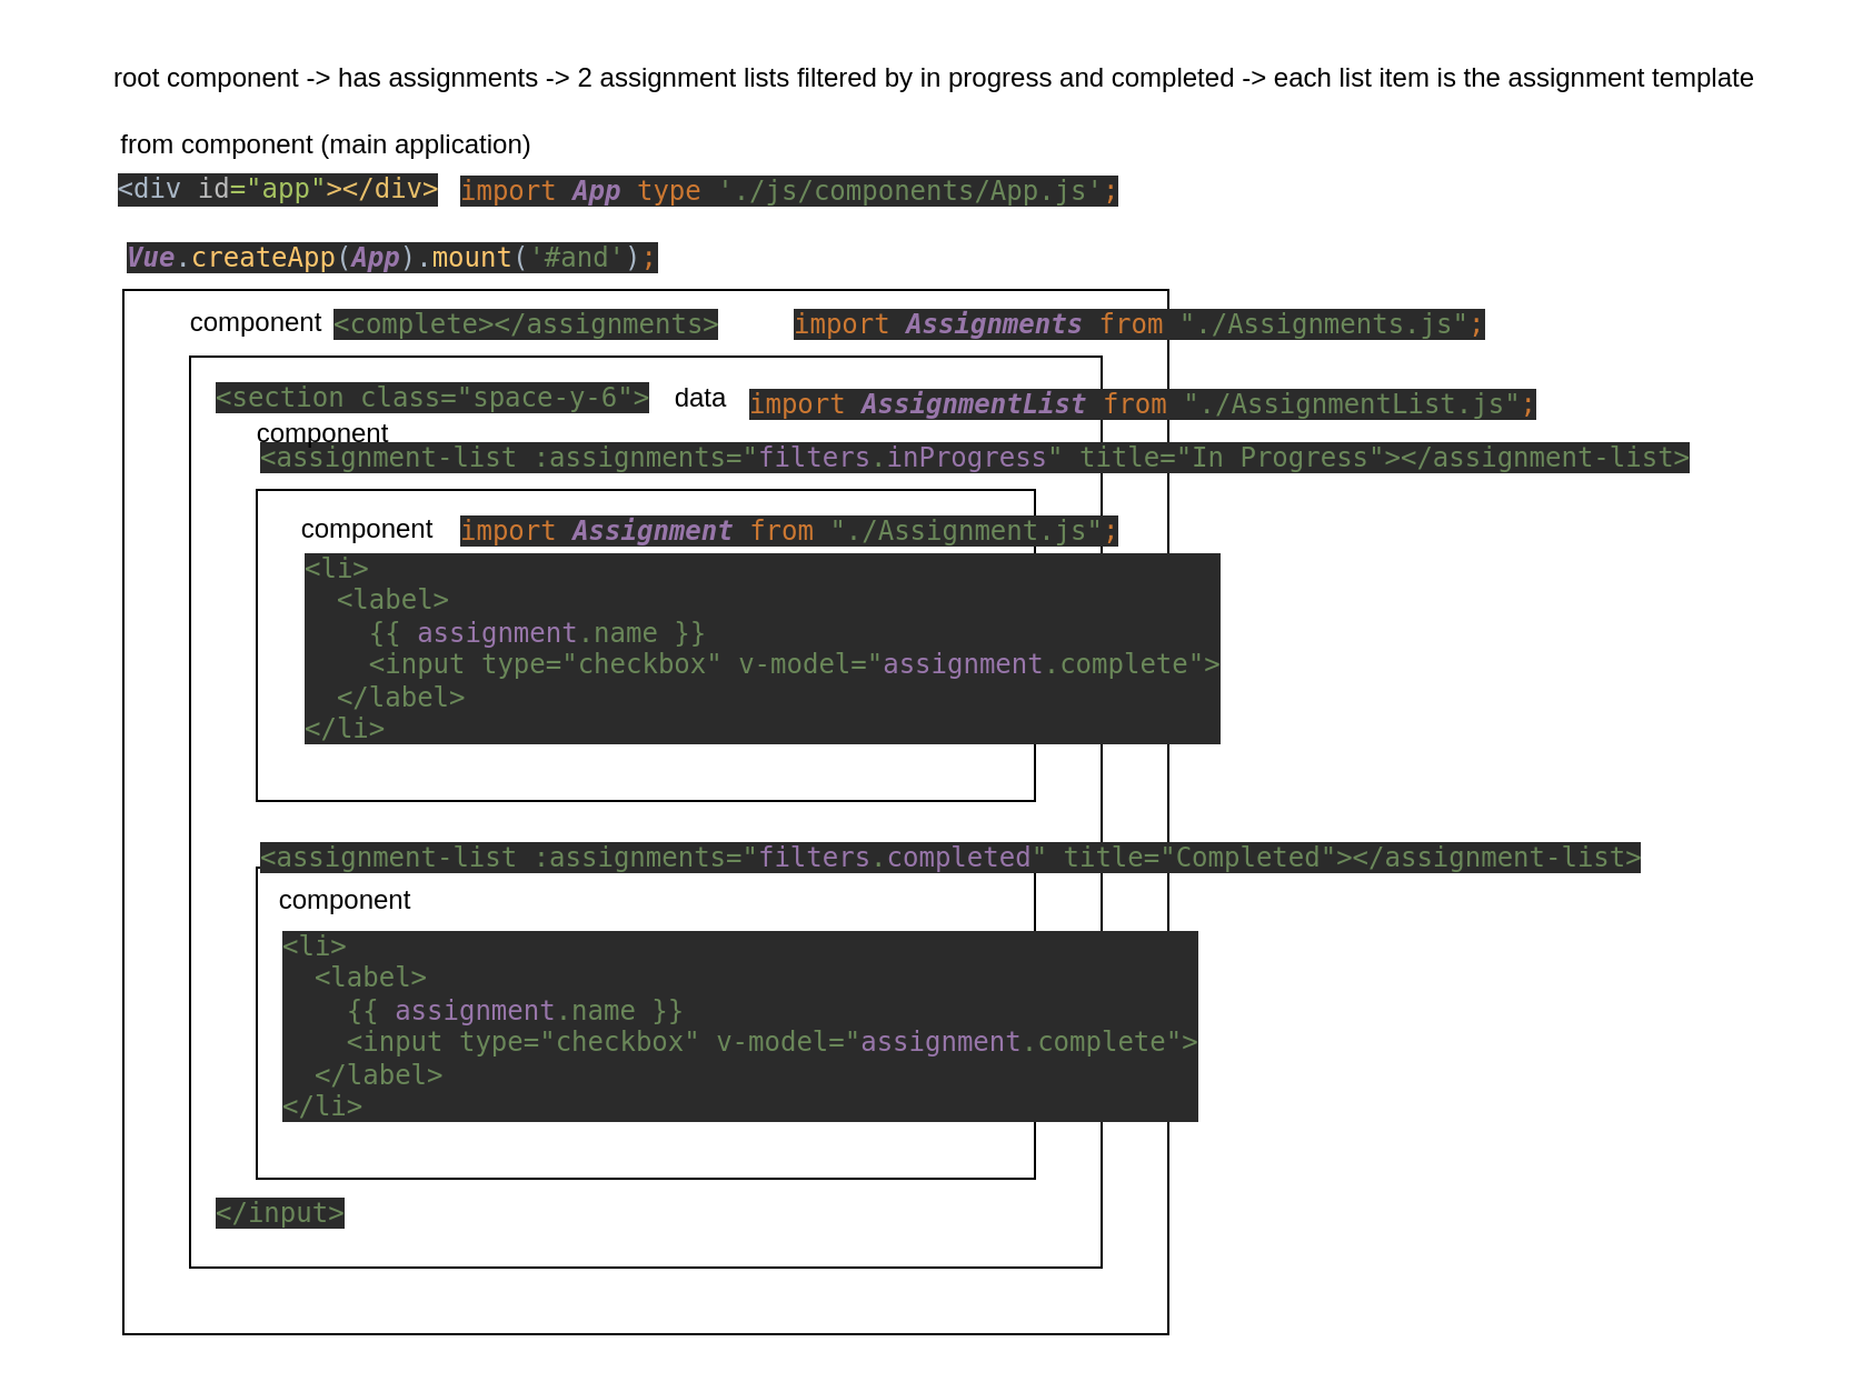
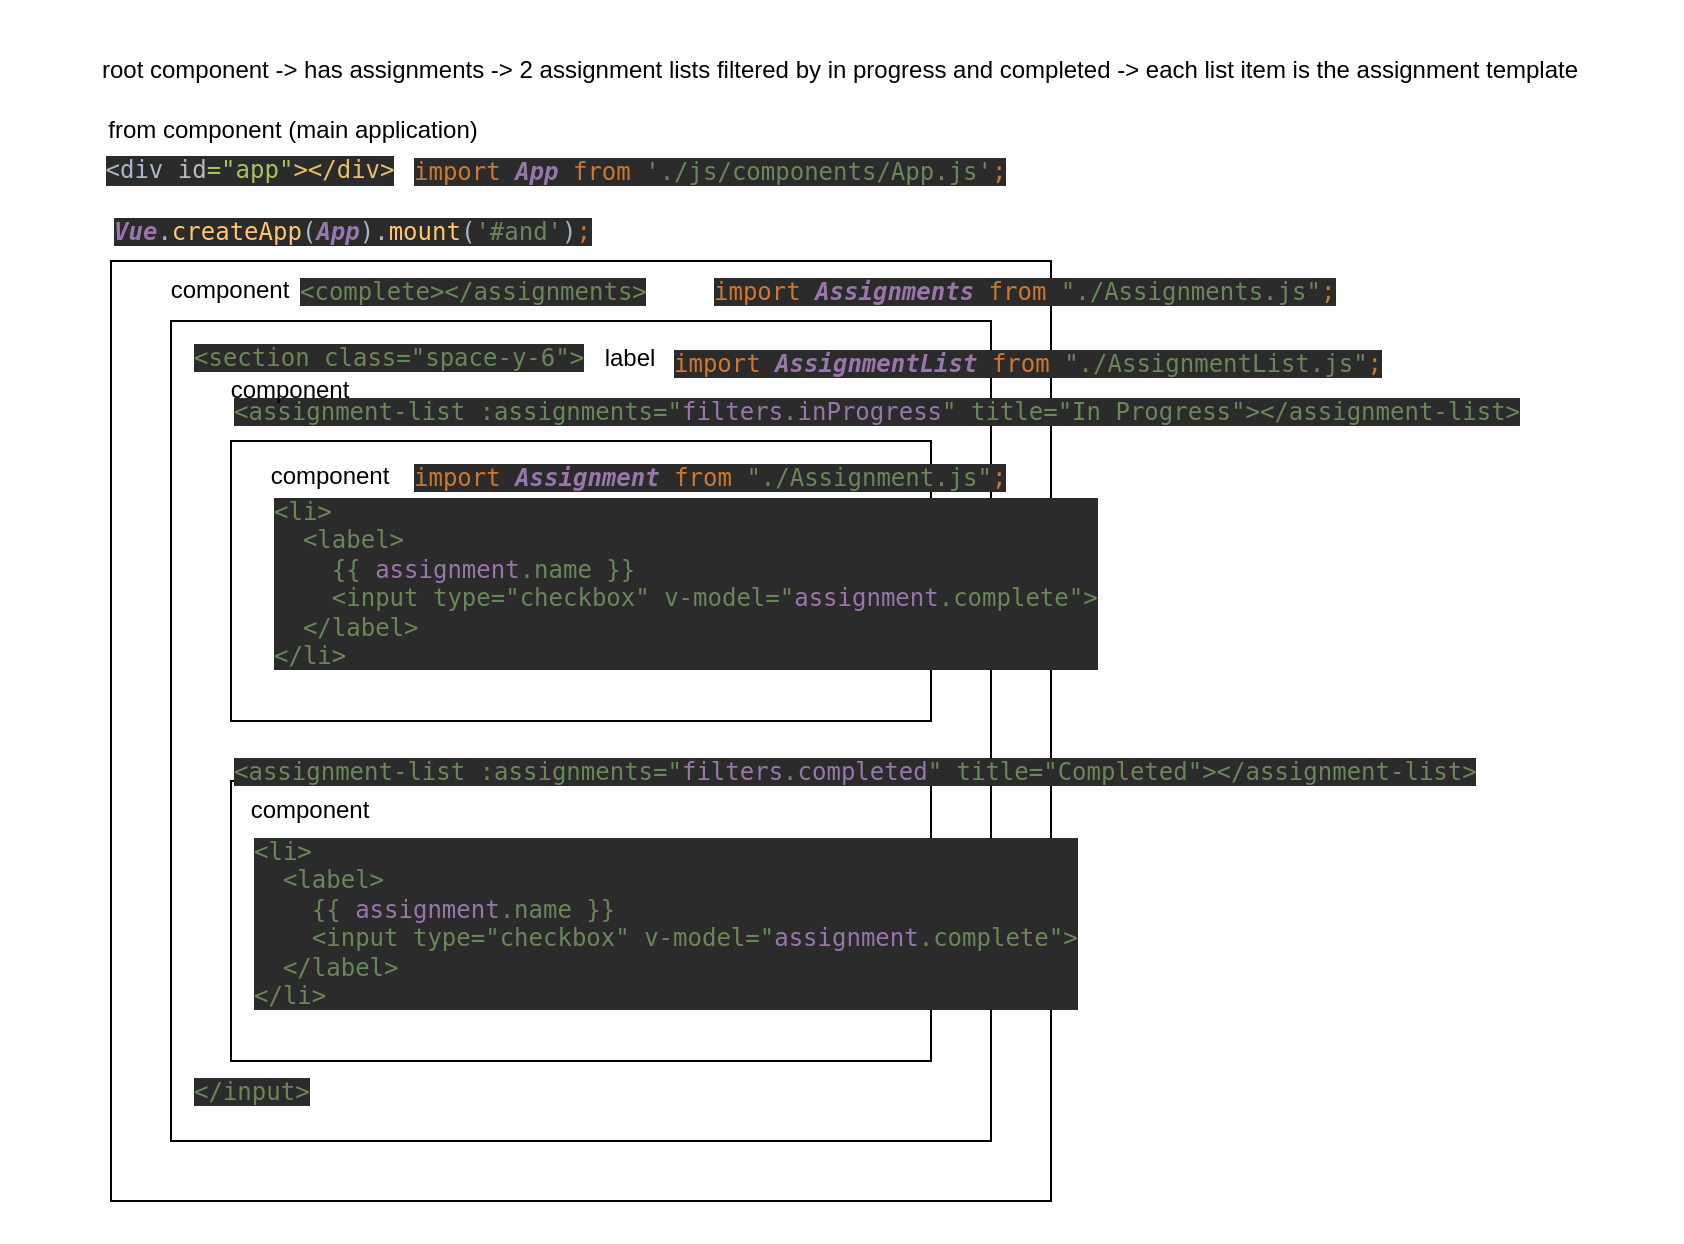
  <mxCell id="0" />
  <mxCell id="1" parent="0" />
  <mxCell id="2" value="" style="whiteSpace=wrap;html=1;aspect=fixed;" parent="1" vertex="1"><mxGeometry x="55" y="130" width="470" height="470" as="geometry" /></mxCell>
  <mxCell id="3" value="&lt;div style=&quot;background-color:#2b2b2b;color:#a9b7c6&quot;&gt;&lt;pre style=&quot;font-family:'JetBrains Mono',monospace;font-size:9,8pt;&quot;&gt;&amp;lt;div &lt;span style=&quot;color:#bababa;&quot;&gt;id&lt;/span&gt;&lt;span style=&quot;color:#a5c261;&quot;&gt;=&quot;app&quot;&lt;/span&gt;&lt;span style=&quot;color:#e8bf6a;&quot;&gt;&amp;gt;&amp;lt;/div&amp;gt;&lt;/span&gt;&lt;/pre&gt;&lt;/div&gt;" style="text;html=1;strokeColor=none;fillColor=none;align=center;verticalAlign=middle;whiteSpace=wrap;rounded=0;" parent="1" vertex="1"><mxGeometry x="95" y="70" width="60" height="30" as="geometry" /></mxCell>
- <mxCell id="4" value="&lt;div style=&quot;background-color:#2b2b2b;color:#a9b7c6&quot;&gt;&lt;pre style=&quot;font-family:'JetBrains Mono',monospace;font-size:9,8pt;&quot;&gt;&lt;span style=&quot;color:#cc7832;&quot;&gt;import &lt;/span&gt;&lt;span style=&quot;color:#9876aa;font-weight:bold;font-style:italic;&quot;&gt;App &lt;/span&gt;&lt;span style=&quot;color:#cc7832;&quot;&gt;type &lt;/span&gt;&lt;span style=&quot;color:#6a8759;&quot;&gt;'./js/components/App.js'&lt;/span&gt;&lt;span style=&quot;color:#cc7832;&quot;&gt;;&lt;/span&gt;&lt;/pre&gt;&lt;/div&gt;" style="text;whiteSpace=wrap;html=1;" parent="1" vertex="1"><mxGeometry x="205" y="60" width="330" height="60" as="geometry" /></mxCell>
+ <mxCell id="4" value="&lt;div style=&quot;background-color:#2b2b2b;color:#a9b7c6&quot;&gt;&lt;pre style=&quot;font-family:'JetBrains Mono',monospace;font-size:9,8pt;&quot;&gt;&lt;span style=&quot;color:#cc7832;&quot;&gt;import &lt;/span&gt;&lt;span style=&quot;color:#9876aa;font-weight:bold;font-style:italic;&quot;&gt;App &lt;/span&gt;&lt;span style=&quot;color:#cc7832;&quot;&gt;from &lt;/span&gt;&lt;span style=&quot;color:#6a8759;&quot;&gt;'./js/components/App.js'&lt;/span&gt;&lt;span style=&quot;color:#cc7832;&quot;&gt;;&lt;/span&gt;&lt;/pre&gt;&lt;/div&gt;" style="text;whiteSpace=wrap;html=1;" parent="1" vertex="1"><mxGeometry x="205" y="60" width="330" height="60" as="geometry" /></mxCell>
  <mxCell id="5" value="&lt;div style=&quot;background-color:#2b2b2b;color:#a9b7c6&quot;&gt;&lt;pre style=&quot;font-family:'JetBrains Mono',monospace;font-size:9,8pt;&quot;&gt;&lt;span style=&quot;color:#9876aa;font-weight:bold;font-style:italic;&quot;&gt;Vue&lt;/span&gt;.&lt;span style=&quot;color:#ffc66d;&quot;&gt;createApp&lt;/span&gt;(&lt;span style=&quot;color:#9876aa;font-weight:bold;font-style:italic;&quot;&gt;App&lt;/span&gt;).&lt;span style=&quot;color:#ffc66d;&quot;&gt;mount&lt;/span&gt;(&lt;span style=&quot;color:#6a8759;&quot;&gt;'#and'&lt;/span&gt;)&lt;span style=&quot;color:#cc7832;&quot;&gt;;&lt;/span&gt;&lt;/pre&gt;&lt;/div&gt;" style="text;whiteSpace=wrap;html=1;" parent="1" vertex="1"><mxGeometry x="55" y="90" width="270" height="60" as="geometry" /></mxCell>
  <mxCell id="6" value="" style="whiteSpace=wrap;html=1;aspect=fixed;" parent="1" vertex="1"><mxGeometry x="85" y="160" width="410" height="410" as="geometry" /></mxCell>
  <mxCell id="7" value="&lt;div style=&quot;background-color:#2b2b2b;color:#a9b7c6&quot;&gt;&lt;pre style=&quot;font-family:'JetBrains Mono',monospace;font-size:9,8pt;&quot;&gt;&lt;span style=&quot;color:#6a8759;&quot;&gt;&amp;lt;complete&amp;gt;&amp;lt;/assignments&amp;gt;&lt;/span&gt;&lt;/pre&gt;&lt;/div&gt;" style="text;whiteSpace=wrap;html=1;" parent="1" vertex="1"><mxGeometry x="148" y="120" width="230" height="60" as="geometry" /></mxCell>
  <mxCell id="8" value="component" style="text;html=1;strokeColor=none;fillColor=none;align=center;verticalAlign=middle;whiteSpace=wrap;rounded=0;" parent="1" vertex="1"><mxGeometry x="85" y="130" width="60" height="30" as="geometry" /></mxCell>
  <mxCell id="9" value="&lt;div style=&quot;background-color:#2b2b2b;color:#a9b7c6&quot;&gt;&lt;pre style=&quot;font-family:'JetBrains Mono',monospace;font-size:9,8pt;&quot;&gt;&lt;span style=&quot;color:#cc7832;&quot;&gt;import &lt;/span&gt;&lt;span style=&quot;color:#9876aa;font-weight:bold;font-style:italic;&quot;&gt;Assignments &lt;/span&gt;&lt;span style=&quot;color:#cc7832;&quot;&gt;from &lt;/span&gt;&lt;span style=&quot;color:#6a8759;&quot;&gt;&quot;./Assignments.js&quot;&lt;/span&gt;&lt;span style=&quot;color:#cc7832;&quot;&gt;;&lt;/span&gt;&lt;/pre&gt;&lt;/div&gt;" style="text;whiteSpace=wrap;html=1;" parent="1" vertex="1"><mxGeometry x="355" y="120" width="340" height="60" as="geometry" /></mxCell>
  <mxCell id="10" value="" style="rounded=0;whiteSpace=wrap;html=1;" parent="1" vertex="1"><mxGeometry x="115" y="220" width="350" height="140" as="geometry" /></mxCell>
  <mxCell id="11" value="" style="rounded=0;whiteSpace=wrap;html=1;" parent="1" vertex="1"><mxGeometry x="115" y="390" width="350" height="140" as="geometry" /></mxCell>
  <mxCell id="12" value="&lt;div style=&quot;background-color:#2b2b2b;color:#a9b7c6&quot;&gt;&lt;pre style=&quot;font-family:'JetBrains Mono',monospace;font-size:9,8pt;&quot;&gt;&lt;span style=&quot;color:#6a8759;&quot;&gt;&amp;lt;assignment-list :assignments=&quot;&lt;/span&gt;&lt;span style=&quot;color:#9876aa;&quot;&gt;filters&lt;/span&gt;&lt;span style=&quot;color:#6a8759;&quot;&gt;.&lt;/span&gt;&lt;span style=&quot;color:#9876aa;&quot;&gt;inProgress&lt;/span&gt;&lt;span style=&quot;color:#6a8759;&quot;&gt;&quot; title=&quot;In Progress&quot;&amp;gt;&amp;lt;/assignment-list&amp;gt;&lt;/span&gt;&lt;/pre&gt;&lt;/div&gt;" style="text;whiteSpace=wrap;html=1;" parent="1" vertex="1"><mxGeometry x="115" y="180" width="560" height="60" as="geometry" /></mxCell>
  <mxCell id="13" value="&lt;div style=&quot;background-color:#2b2b2b;color:#a9b7c6&quot;&gt;&lt;pre style=&quot;font-family:'JetBrains Mono',monospace;font-size:9,8pt;&quot;&gt;&lt;span style=&quot;color:#6a8759;&quot;&gt;&amp;lt;assignment-list :assignments=&quot;&lt;/span&gt;&lt;span style=&quot;color:#9876aa;&quot;&gt;filters&lt;/span&gt;&lt;span style=&quot;color:#6a8759;&quot;&gt;.&lt;/span&gt;&lt;span style=&quot;color:#9876aa;&quot;&gt;completed&lt;/span&gt;&lt;span style=&quot;color:#6a8759;&quot;&gt;&quot; title=&quot;Completed&quot;&amp;gt;&amp;lt;/assignment-list&amp;gt;&lt;/span&gt;&lt;/pre&gt;&lt;/div&gt;" style="text;whiteSpace=wrap;html=1;" parent="1" vertex="1"><mxGeometry x="115" y="360" width="560" height="60" as="geometry" /></mxCell>
  <mxCell id="14" value="&lt;div style=&quot;background-color:#2b2b2b;color:#a9b7c6&quot;&gt;&lt;pre style=&quot;font-family:'JetBrains Mono',monospace;font-size:9,8pt;&quot;&gt;&lt;span style=&quot;color:#6a8759;&quot;&gt;&amp;lt;section class=&quot;space-y-6&quot;&amp;gt;&lt;/span&gt;&lt;/pre&gt;&lt;/div&gt;" style="text;whiteSpace=wrap;html=1;" parent="1" vertex="1"><mxGeometry x="95" y="153" width="230" height="60" as="geometry" /></mxCell>
  <mxCell id="15" value="&lt;div style=&quot;background-color:#2b2b2b;color:#a9b7c6&quot;&gt;&lt;pre style=&quot;font-family:'JetBrains Mono',monospace;font-size:9,8pt;&quot;&gt;&lt;span style=&quot;color:#6a8759;&quot;&gt;&amp;lt;/input&amp;gt;&lt;/span&gt;&lt;/pre&gt;&lt;/div&gt;" style="text;whiteSpace=wrap;html=1;" parent="1" vertex="1"><mxGeometry x="95" y="520" width="110" height="60" as="geometry" /></mxCell>
  <mxCell id="16" value="component" style="text;html=1;strokeColor=none;fillColor=none;align=center;verticalAlign=middle;whiteSpace=wrap;rounded=0;" vertex="1" parent="1"><mxGeometry x="115" y="180" width="60" height="30" as="geometry" /></mxCell>
  <mxCell id="17" value="component" style="text;html=1;strokeColor=none;fillColor=none;align=center;verticalAlign=middle;whiteSpace=wrap;rounded=0;" vertex="1" parent="1"><mxGeometry x="125" y="390" width="60" height="30" as="geometry" /></mxCell>
- <mxCell id="18" value="data" style="text;html=1;strokeColor=none;fillColor=none;align=center;verticalAlign=middle;whiteSpace=wrap;rounded=0;" vertex="1" parent="1"><mxGeometry x="285" y="164" width="60" height="30" as="geometry" /></mxCell>
+ <mxCell id="18" value="label" style="text;html=1;strokeColor=none;fillColor=none;align=center;verticalAlign=middle;whiteSpace=wrap;rounded=0;" vertex="1" parent="1"><mxGeometry x="285" y="164" width="60" height="30" as="geometry" /></mxCell>
  <mxCell id="19" value="&lt;div style=&quot;background-color:#2b2b2b;color:#a9b7c6&quot;&gt;&lt;pre style=&quot;font-family:'JetBrains Mono',monospace;font-size:9,8pt;&quot;&gt;&lt;span style=&quot;color:#6a8759;&quot;&gt;&amp;lt;li&amp;gt;&lt;br&gt;&lt;/span&gt;&lt;span style=&quot;color:#6a8759;&quot;&gt;  &amp;lt;label&amp;gt;&lt;br&gt;&lt;/span&gt;&lt;span style=&quot;color:#6a8759;&quot;&gt;    {{ &lt;/span&gt;&lt;span style=&quot;color:#9876aa;&quot;&gt;assignment&lt;/span&gt;&lt;span style=&quot;color:#6a8759;&quot;&gt;.name }}&lt;br&gt;&lt;/span&gt;&lt;span style=&quot;color:#6a8759;&quot;&gt;    &amp;lt;input type=&quot;checkbox&quot; v-model=&quot;&lt;/span&gt;&lt;span style=&quot;color:#9876aa;&quot;&gt;assignment&lt;/span&gt;&lt;span style=&quot;color:#6a8759;&quot;&gt;.complete&quot;&amp;gt;&lt;br&gt;&lt;/span&gt;&lt;span style=&quot;color:#6a8759;&quot;&gt;  &amp;lt;/label&amp;gt;&lt;br&gt;&lt;/span&gt;&lt;span style=&quot;color:#6a8759;&quot;&gt;&amp;lt;/li&amp;gt;&lt;/span&gt;&lt;/pre&gt;&lt;/div&gt;" style="text;whiteSpace=wrap;html=1;" vertex="1" parent="1"><mxGeometry x="135" y="230" width="440" height="130" as="geometry" /></mxCell>
  <mxCell id="20" value="&lt;div style=&quot;background-color:#2b2b2b;color:#a9b7c6&quot;&gt;&lt;pre style=&quot;font-family:'JetBrains Mono',monospace;font-size:9,8pt;&quot;&gt;&lt;span style=&quot;color:#6a8759;&quot;&gt;&amp;lt;li&amp;gt;&lt;br&gt;&lt;/span&gt;&lt;span style=&quot;color:#6a8759;&quot;&gt;  &amp;lt;label&amp;gt;&lt;br&gt;&lt;/span&gt;&lt;span style=&quot;color:#6a8759;&quot;&gt;    {{ &lt;/span&gt;&lt;span style=&quot;color:#9876aa;&quot;&gt;assignment&lt;/span&gt;&lt;span style=&quot;color:#6a8759;&quot;&gt;.name }}&lt;br&gt;&lt;/span&gt;&lt;span style=&quot;color:#6a8759;&quot;&gt;    &amp;lt;input type=&quot;checkbox&quot; v-model=&quot;&lt;/span&gt;&lt;span style=&quot;color:#9876aa;&quot;&gt;assignment&lt;/span&gt;&lt;span style=&quot;color:#6a8759;&quot;&gt;.complete&quot;&amp;gt;&lt;br&gt;&lt;/span&gt;&lt;span style=&quot;color:#6a8759;&quot;&gt;  &amp;lt;/label&amp;gt;&lt;br&gt;&lt;/span&gt;&lt;span style=&quot;color:#6a8759;&quot;&gt;&amp;lt;/li&amp;gt;&lt;/span&gt;&lt;/pre&gt;&lt;/div&gt;" style="text;whiteSpace=wrap;html=1;" vertex="1" parent="1"><mxGeometry x="125" y="400" width="440" height="130" as="geometry" /></mxCell>
  <mxCell id="21" value="&lt;div style=&quot;background-color:#2b2b2b;color:#a9b7c6&quot;&gt;&lt;pre style=&quot;font-family:'JetBrains Mono',monospace;font-size:9,8pt;&quot;&gt;&lt;span style=&quot;color:#cc7832;&quot;&gt;import &lt;/span&gt;&lt;span style=&quot;color:#9876aa;font-weight:bold;font-style:italic;&quot;&gt;AssignmentList &lt;/span&gt;&lt;span style=&quot;color:#cc7832;&quot;&gt;from &lt;/span&gt;&lt;span style=&quot;color:#6a8759;&quot;&gt;&quot;./AssignmentList.js&quot;&lt;/span&gt;&lt;span style=&quot;color:#cc7832;&quot;&gt;;&lt;/span&gt;&lt;/pre&gt;&lt;/div&gt;" style="text;whiteSpace=wrap;html=1;" vertex="1" parent="1"><mxGeometry x="335" y="156" width="390" height="60" as="geometry" /></mxCell>
  <mxCell id="22" value="&lt;div style=&quot;background-color:#2b2b2b;color:#a9b7c6&quot;&gt;&lt;pre style=&quot;font-family:'JetBrains Mono',monospace;font-size:9,8pt;&quot;&gt;&lt;span style=&quot;color:#cc7832;&quot;&gt;import &lt;/span&gt;&lt;span style=&quot;color:#9876aa;font-weight:bold;font-style:italic;&quot;&gt;Assignment &lt;/span&gt;&lt;span style=&quot;color:#cc7832;&quot;&gt;from &lt;/span&gt;&lt;span style=&quot;color:#6a8759;&quot;&gt;&quot;./Assignment.js&quot;&lt;/span&gt;&lt;span style=&quot;color:#cc7832;&quot;&gt;;&lt;/span&gt;&lt;/pre&gt;&lt;/div&gt;" style="text;whiteSpace=wrap;html=1;" vertex="1" parent="1"><mxGeometry x="205" y="213" width="330" height="60" as="geometry" /></mxCell>
  <mxCell id="23" value="component" style="text;html=1;strokeColor=none;fillColor=none;align=center;verticalAlign=middle;whiteSpace=wrap;rounded=0;" vertex="1" parent="1"><mxGeometry x="135" y="223" width="60" height="30" as="geometry" /></mxCell>
  <mxCell id="24" value="from component (main application)" style="text;html=1;strokeColor=none;fillColor=none;align=center;verticalAlign=middle;whiteSpace=wrap;rounded=0;" vertex="1" parent="1"><mxGeometry x="38" y="50" width="217" height="30" as="geometry" /></mxCell>
  <mxCell id="25" value="root component -&amp;gt; has assignments -&amp;gt; 2 assignment lists filtered by in progress and completed -&amp;gt; each list item is the assignment template" style="text;html=1;strokeColor=none;fillColor=none;align=center;verticalAlign=middle;whiteSpace=wrap;rounded=0;" vertex="1" parent="1"><mxGeometry x="20" y="20" width="800" height="30" as="geometry" /></mxCell>
